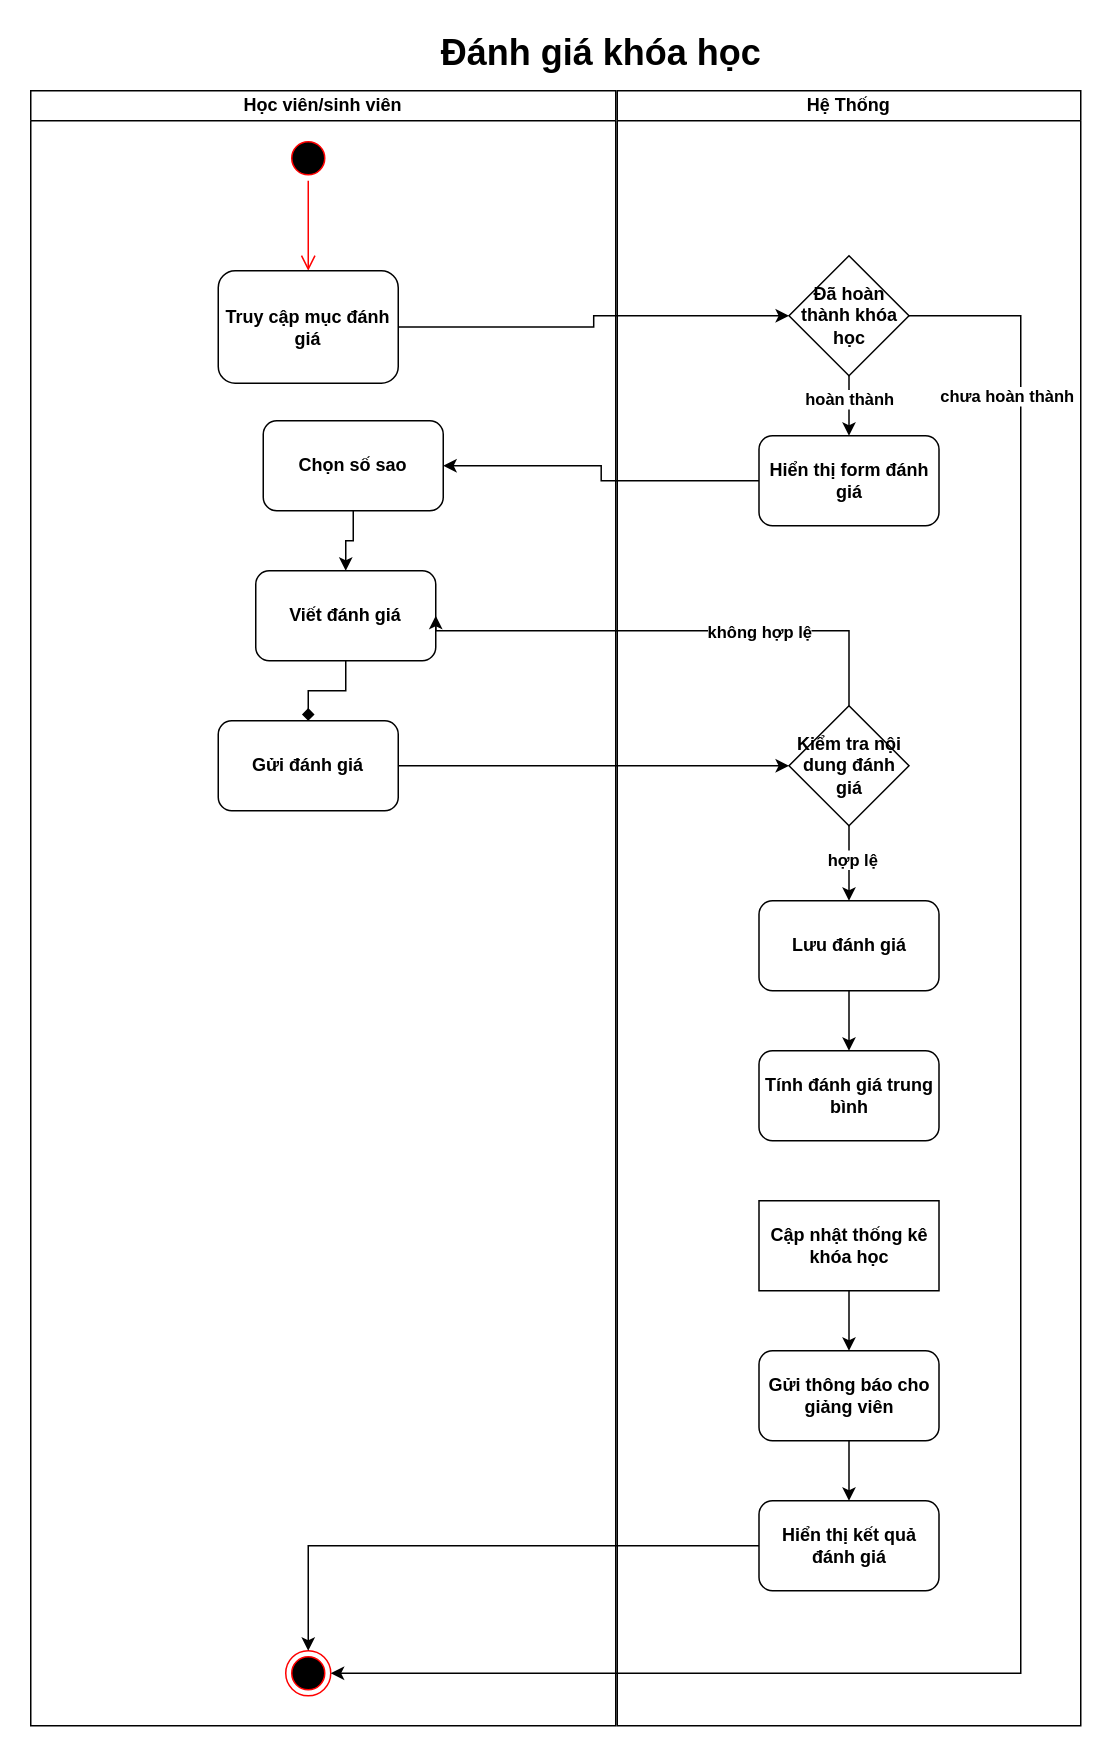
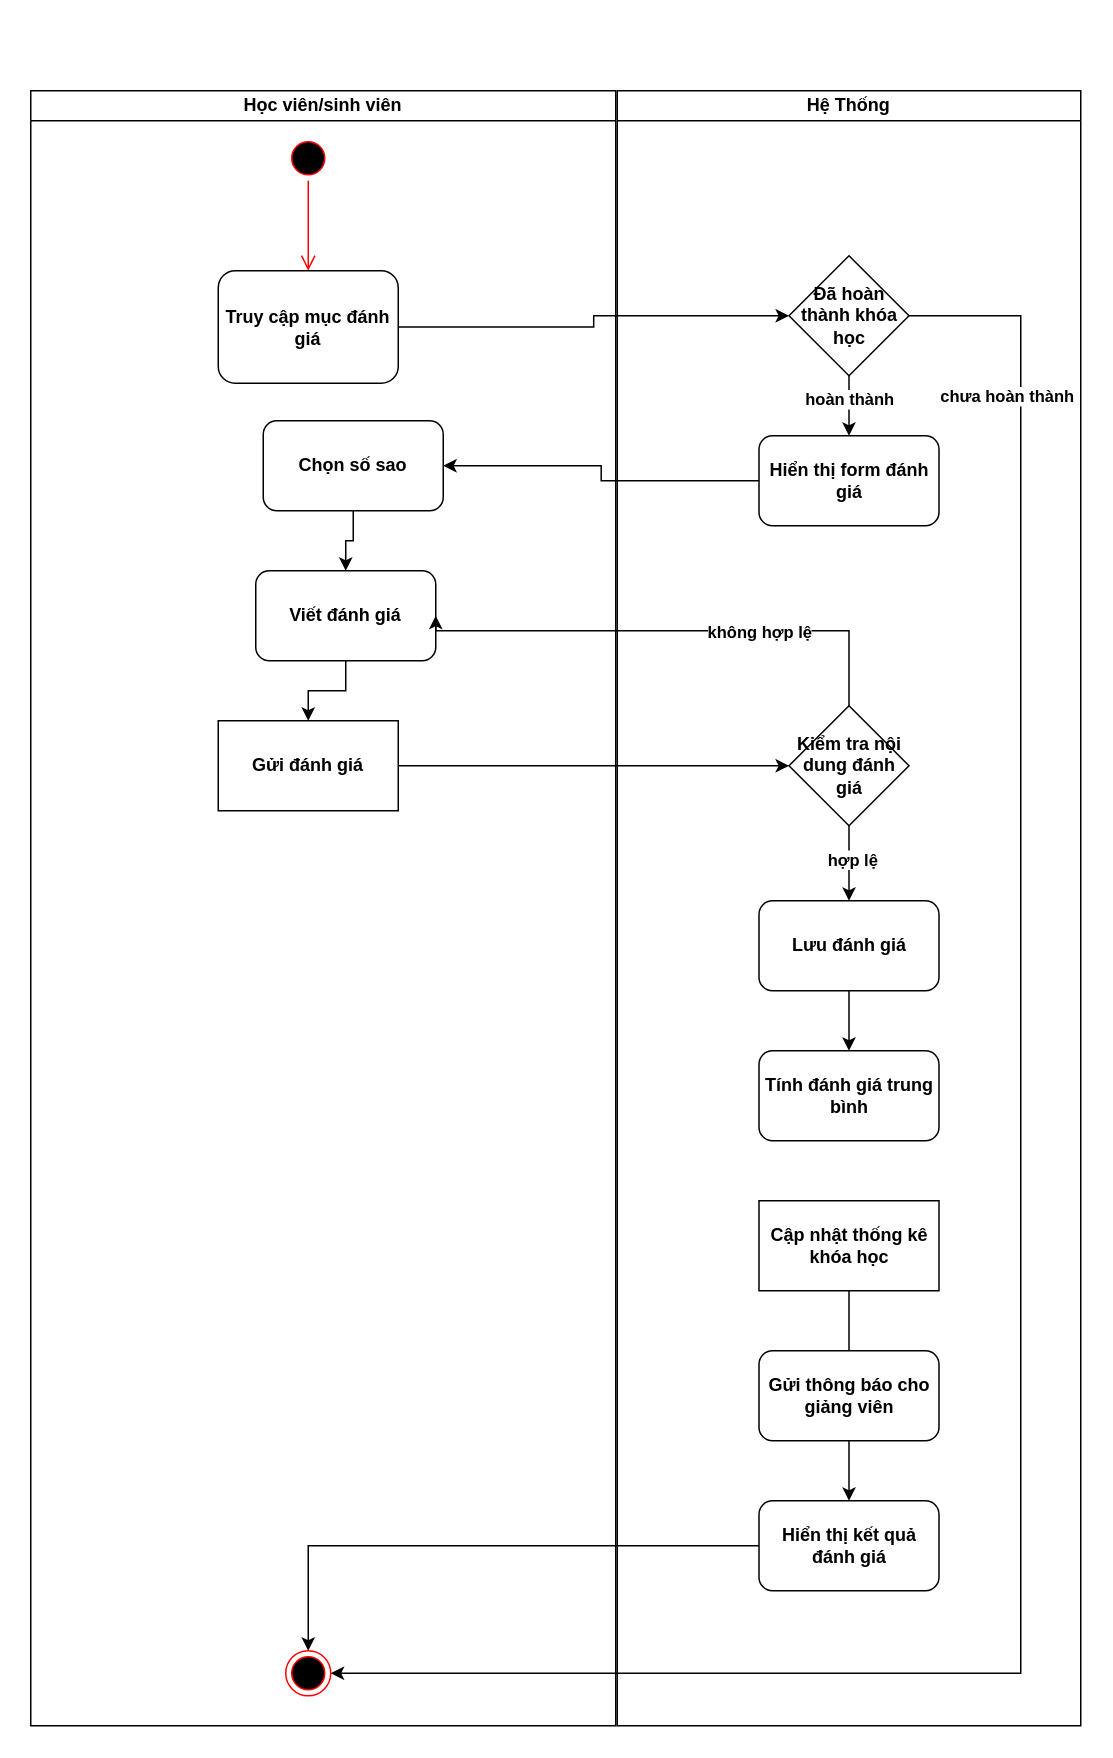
  <mxCell id="0" />
  <mxCell id="1" parent="0" />
  <mxCell id="2" value="Học viên/sinh viên" style="swimlane;startSize=20;whiteSpace=wrap;html=1;fontStyle=1" parent="1" vertex="1"><mxGeometry x="20" y="60" width="390" height="1090" as="geometry" /></mxCell>
  <mxCell id="3" value="" style="ellipse;html=1;shape=startState;fillColor=#000000;strokeColor=#ff0000;fontStyle=1" parent="2" vertex="1"><mxGeometry x="170" y="30" width="30" height="30" as="geometry" /></mxCell>
  <mxCell id="4" value="" style="edgeStyle=orthogonalEdgeStyle;html=1;verticalAlign=bottom;endArrow=open;endSize=8;strokeColor=#ff0000;rounded=0;fontStyle=1" parent="2" source="3" edge="1"><mxGeometry relative="1" as="geometry"><mxPoint x="185" y="120" as="targetPoint" /></mxGeometry></mxCell>
  <mxCell id="5" style="edgeStyle=orthogonalEdgeStyle;rounded=0;orthogonalLoop=1;jettySize=auto;html=1;entryX=0.5;entryY=0;entryDx=0;entryDy=0;fontStyle=1" parent="2" source="6" target="8" edge="1"><mxGeometry relative="1" as="geometry" /></mxCell>
  <mxCell id="6" value="Chọn số sao" style="rounded=1;whiteSpace=wrap;html=1;fontStyle=1" parent="2" vertex="1"><mxGeometry x="155" y="220" width="120" height="60" as="geometry" /></mxCell>
- <mxCell id="7" style="edgeStyle=orthogonalEdgeStyle;rounded=0;orthogonalLoop=1;jettySize=auto;html=1;fontStyle=1;endArrow=diamond;" parent="2" source="8" target="9" edge="1"><mxGeometry relative="1" as="geometry" /></mxCell>
+ <mxCell id="7" style="edgeStyle=orthogonalEdgeStyle;rounded=0;orthogonalLoop=1;jettySize=auto;html=1;fontStyle=1" parent="2" source="8" target="9" edge="1"><mxGeometry relative="1" as="geometry" /></mxCell>
  <mxCell id="8" value="Viết đánh giá" style="rounded=1;whiteSpace=wrap;html=1;fontStyle=1" parent="2" vertex="1"><mxGeometry x="150" y="320" width="120" height="60" as="geometry" /></mxCell>
- <mxCell id="9" value="Gửi đánh giá" style="rounded=1;whiteSpace=wrap;html=1;fontStyle=1" parent="2" vertex="1"><mxGeometry x="125" y="420" width="120" height="60" as="geometry" /></mxCell>
+ <mxCell id="9" value="Gửi đánh giá" style="whiteSpace=wrap;html=1;fontStyle=1;rounded=0;" parent="2" vertex="1"><mxGeometry x="125" y="420" width="120" height="60" as="geometry" /></mxCell>
  <mxCell id="10" value="" style="ellipse;html=1;shape=endState;fillColor=#000000;strokeColor=#ff0000;fontStyle=1" parent="2" vertex="1"><mxGeometry x="170" y="1040" width="30" height="30" as="geometry" /></mxCell>
  <mxCell id="11" value="Hệ Thống" style="swimlane;startSize=20;whiteSpace=wrap;html=1;fontStyle=1" parent="1" vertex="1"><mxGeometry x="411" y="60" width="309" height="1090" as="geometry" /></mxCell>
  <mxCell id="12" style="edgeStyle=orthogonalEdgeStyle;rounded=0;orthogonalLoop=1;jettySize=auto;html=1;entryX=0.5;entryY=0;entryDx=0;entryDy=0;fontStyle=1" parent="11" source="14" target="15" edge="1"><mxGeometry relative="1" as="geometry" /></mxCell>
  <mxCell id="13" value="hoàn thành" style="edgeLabel;html=1;align=center;verticalAlign=middle;resizable=0;points=[];fontStyle=1" parent="12" vertex="1" connectable="0"><mxGeometry x="-0.249" relative="1" as="geometry"><mxPoint as="offset" /></mxGeometry></mxCell>
  <mxCell id="14" value="Đã hoàn thành khóa học" style="rhombus;whiteSpace=wrap;html=1;fontStyle=1" parent="11" vertex="1"><mxGeometry x="114.5" y="110" width="80" height="80" as="geometry" /></mxCell>
  <mxCell id="15" value="Hiển thị form đánh giá" style="rounded=1;whiteSpace=wrap;html=1;fontStyle=1" parent="11" vertex="1"><mxGeometry x="94.5" y="230" width="120" height="60" as="geometry" /></mxCell>
  <mxCell id="16" style="edgeStyle=orthogonalEdgeStyle;rounded=0;orthogonalLoop=1;jettySize=auto;html=1;fontStyle=1" parent="11" source="18" target="20" edge="1"><mxGeometry relative="1" as="geometry" /></mxCell>
  <mxCell id="17" value="hợp lệ" style="edgeLabel;html=1;align=center;verticalAlign=middle;resizable=0;points=[];fontStyle=1" parent="16" vertex="1" connectable="0"><mxGeometry x="-0.119" y="2" relative="1" as="geometry"><mxPoint as="offset" /></mxGeometry></mxCell>
  <mxCell id="18" value="Kiểm tra nội dung đánh giá" style="rhombus;whiteSpace=wrap;html=1;fontStyle=1" parent="11" vertex="1"><mxGeometry x="114.5" y="410" width="80" height="80" as="geometry" /></mxCell>
  <mxCell id="19" style="edgeStyle=orthogonalEdgeStyle;rounded=0;orthogonalLoop=1;jettySize=auto;html=1;fontStyle=1" parent="11" source="20" target="21" edge="1"><mxGeometry relative="1" as="geometry" /></mxCell>
  <mxCell id="20" value="Lưu đánh giá" style="rounded=1;whiteSpace=wrap;html=1;fontStyle=1" parent="11" vertex="1"><mxGeometry x="94.5" y="540" width="120" height="60" as="geometry" /></mxCell>
  <mxCell id="21" value="Tính đánh giá trung bình" style="rounded=1;whiteSpace=wrap;html=1;fontStyle=1" parent="11" vertex="1"><mxGeometry x="94.5" y="640" width="120" height="60" as="geometry" /></mxCell>
- <mxCell id="22" style="edgeStyle=orthogonalEdgeStyle;rounded=0;orthogonalLoop=1;jettySize=auto;html=1;entryX=0.5;entryY=0;entryDx=0;entryDy=0;fontStyle=1" parent="11" source="23" target="25" edge="1"><mxGeometry relative="1" as="geometry" /></mxCell>
+ <mxCell id="22" style="edgeStyle=orthogonalEdgeStyle;rounded=0;orthogonalLoop=1;jettySize=auto;html=1;entryX=0.5;entryY=0;entryDx=0;entryDy=0;fontStyle=1;endArrow=none;" parent="11" source="23" target="25" edge="1"><mxGeometry relative="1" as="geometry" /></mxCell>
  <mxCell id="23" value="Cập nhật thống kê khóa học" style="whiteSpace=wrap;html=1;fontStyle=1;rounded=0;" parent="11" vertex="1"><mxGeometry x="94.5" y="740" width="120" height="60" as="geometry" /></mxCell>
  <mxCell id="24" style="edgeStyle=orthogonalEdgeStyle;rounded=0;orthogonalLoop=1;jettySize=auto;html=1;entryX=0.5;entryY=0;entryDx=0;entryDy=0;fontStyle=1" parent="11" source="25" target="26" edge="1"><mxGeometry relative="1" as="geometry" /></mxCell>
  <mxCell id="25" value="Gửi thông báo cho giảng viên" style="rounded=1;whiteSpace=wrap;html=1;fontStyle=1" parent="11" vertex="1"><mxGeometry x="94.5" y="840" width="120" height="60" as="geometry" /></mxCell>
  <mxCell id="26" value="Hiển thị kết quả đánh giá" style="rounded=1;whiteSpace=wrap;html=1;fontStyle=1" parent="11" vertex="1"><mxGeometry x="94.5" y="940" width="120" height="60" as="geometry" /></mxCell>
- <mxCell id="27" value="&lt;span style=&quot;font-size: 24px;&quot;&gt;Đánh giá khóa học&lt;/span&gt;" style="text;html=1;align=center;verticalAlign=middle;whiteSpace=wrap;rounded=0;fontStyle=1" parent="1" vertex="1"><mxGeometry x="130" y="20" width="541" height="30" as="geometry" /></mxCell>
  <mxCell id="28" style="edgeStyle=orthogonalEdgeStyle;rounded=0;orthogonalLoop=1;jettySize=auto;html=1;fontStyle=1" parent="1" source="29" target="14" edge="1"><mxGeometry relative="1" as="geometry" /></mxCell>
  <mxCell id="29" value="Truy cập mục đánh giá" style="rounded=1;whiteSpace=wrap;html=1;fontStyle=1" parent="1" vertex="1"><mxGeometry x="145" y="180" width="120" height="75" as="geometry" /></mxCell>
  <mxCell id="30" style="edgeStyle=orthogonalEdgeStyle;rounded=0;orthogonalLoop=1;jettySize=auto;html=1;fontStyle=1" parent="1" source="15" target="6" edge="1"><mxGeometry relative="1" as="geometry" /></mxCell>
  <mxCell id="31" style="edgeStyle=orthogonalEdgeStyle;rounded=0;orthogonalLoop=1;jettySize=auto;html=1;entryX=0;entryY=0.5;entryDx=0;entryDy=0;fontStyle=1" parent="1" source="9" target="18" edge="1"><mxGeometry relative="1" as="geometry" /></mxCell>
  <mxCell id="32" style="edgeStyle=orthogonalEdgeStyle;rounded=0;orthogonalLoop=1;jettySize=auto;html=1;entryX=1;entryY=0.5;entryDx=0;entryDy=0;fontStyle=1" parent="1" source="18" target="8" edge="1"><mxGeometry relative="1" as="geometry"><Array as="points"><mxPoint x="566" y="420" /></Array></mxGeometry></mxCell>
  <mxCell id="33" value="không hợp lệ" style="edgeLabel;html=1;align=center;verticalAlign=middle;resizable=0;points=[];fontStyle=1" parent="32" vertex="1" connectable="0"><mxGeometry x="-0.342" relative="1" as="geometry"><mxPoint as="offset" /></mxGeometry></mxCell>
  <mxCell id="34" style="edgeStyle=orthogonalEdgeStyle;rounded=0;orthogonalLoop=1;jettySize=auto;html=1;entryX=0.5;entryY=0;entryDx=0;entryDy=0;fontStyle=1" parent="1" source="26" target="10" edge="1"><mxGeometry relative="1" as="geometry" /></mxCell>
  <mxCell id="35" style="edgeStyle=orthogonalEdgeStyle;rounded=0;orthogonalLoop=1;jettySize=auto;html=1;entryX=1;entryY=0.5;entryDx=0;entryDy=0;fontStyle=1" parent="1" source="14" target="10" edge="1"><mxGeometry relative="1" as="geometry"><Array as="points"><mxPoint x="680" y="210" /><mxPoint x="680" y="1115" /></Array></mxGeometry></mxCell>
  <mxCell id="36" value="chưa hoàn thành" style="edgeLabel;html=1;align=center;verticalAlign=middle;resizable=0;points=[];fontStyle=1" parent="35" vertex="1" connectable="0"><mxGeometry x="-0.822" y="-3" relative="1" as="geometry"><mxPoint x="-7" as="offset" /></mxGeometry></mxCell>
